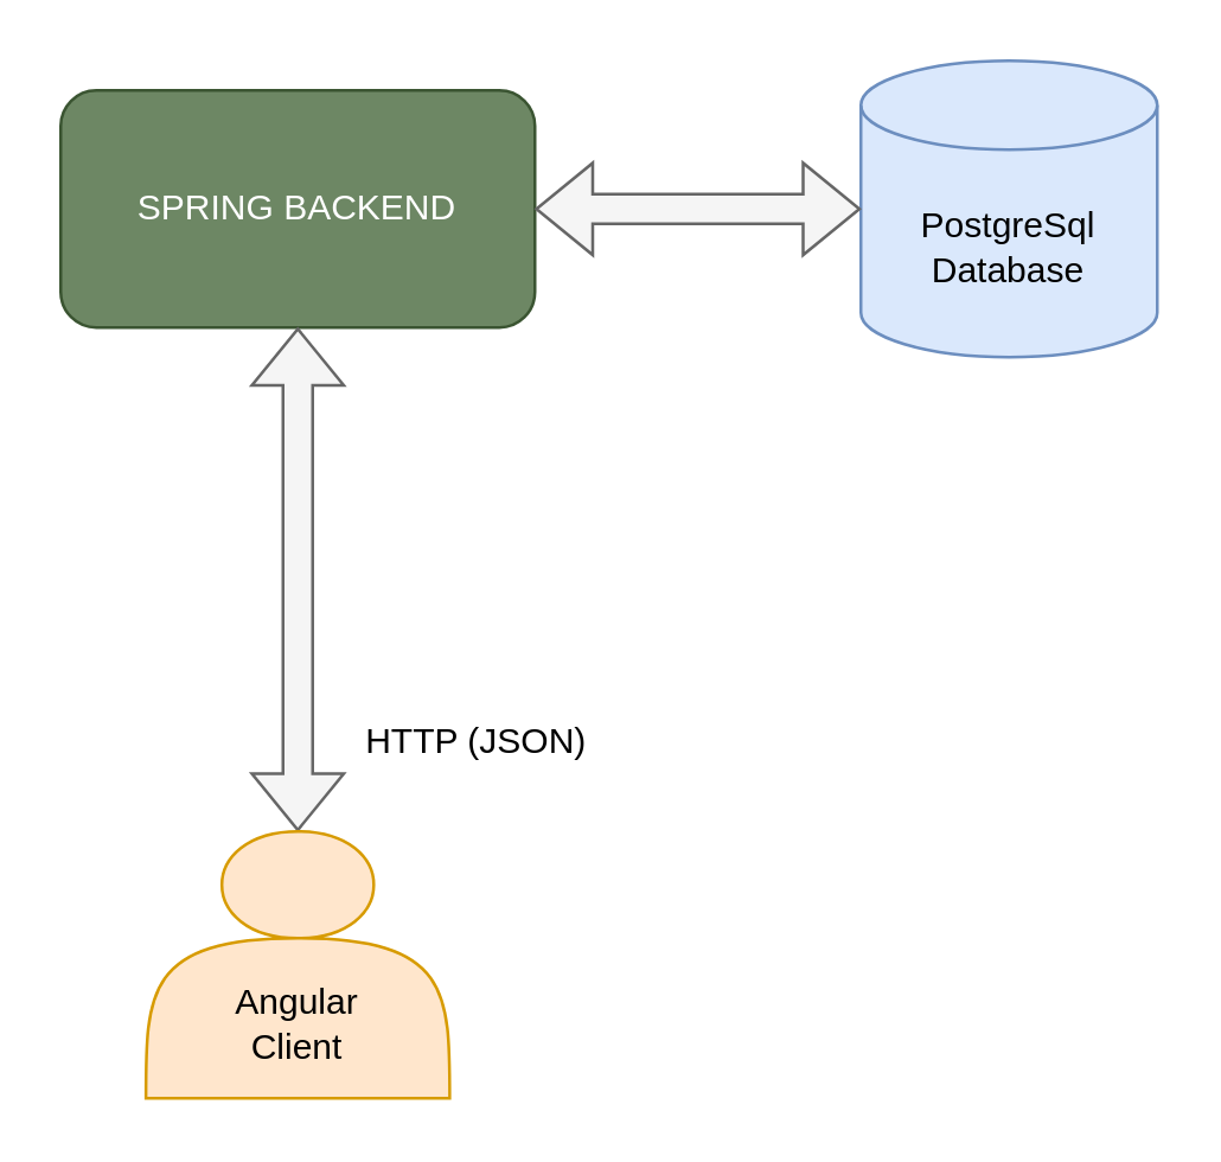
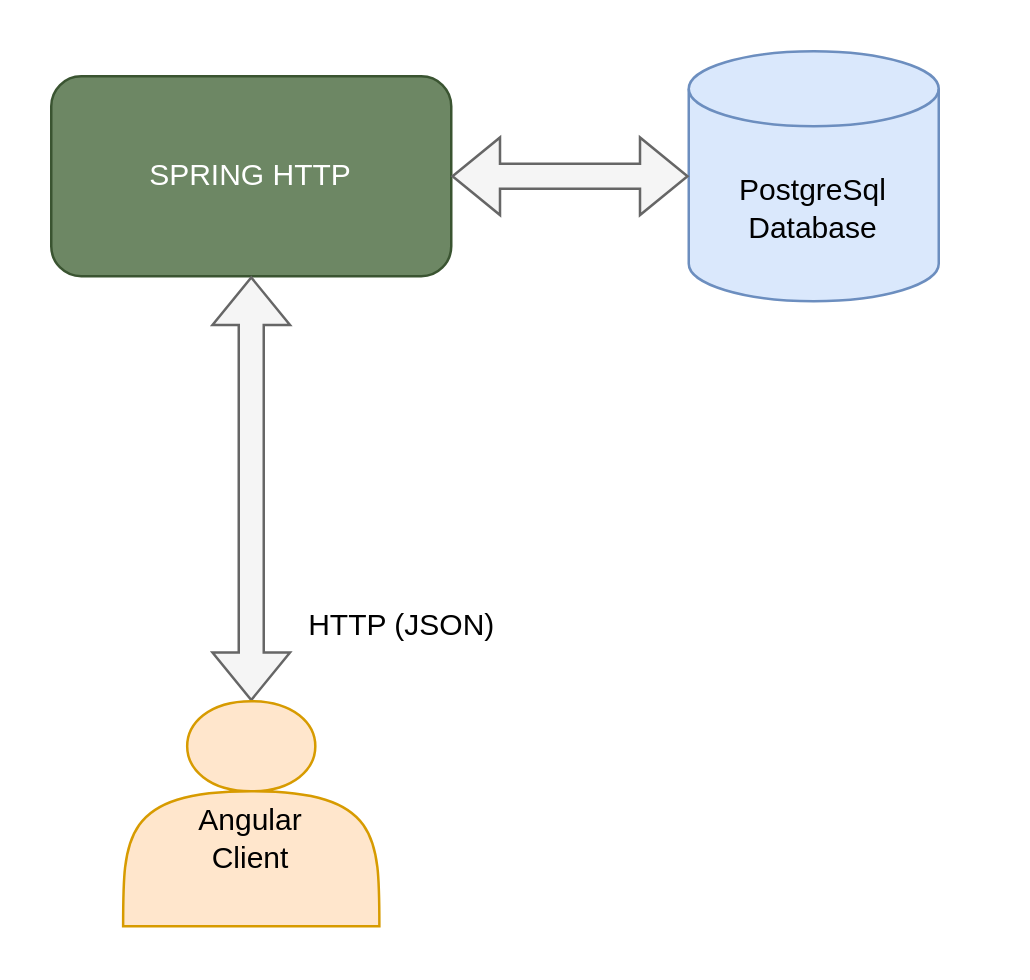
  <mxCell id="0" />
  <mxCell id="1" parent="0" />
- <mxCell id="2" value="SPRING BACKEND" style="rounded=1;whiteSpace=wrap;html=1;fillColor=#6d8764;strokeColor=#3A5431;fontColor=#ffffff;" vertex="1" parent="1"><mxGeometry x="20" y="30" width="160" height="80" as="geometry" /></mxCell>
- <mxCell id="3" value="PostgreSql&lt;br&gt;Database" style="shape=cylinder3;whiteSpace=wrap;html=1;boundedLbl=1;backgroundOutline=1;size=15;fillColor=#dae8fc;strokeColor=#6c8ebf;" vertex="1" parent="1"><mxGeometry x="290" y="20" width="100" height="100" as="geometry" /></mxCell>
+ <mxCell id="2" value="SPRING HTTP" style="rounded=1;whiteSpace=wrap;html=1;fillColor=#6d8764;strokeColor=#3A5431;fontColor=#ffffff;" vertex="1" parent="1"><mxGeometry x="20" y="30" width="160" height="80" as="geometry" /></mxCell>
+ <mxCell id="3" value="PostgreSql&lt;br&gt;Database" style="shape=cylinder3;whiteSpace=wrap;html=1;boundedLbl=1;backgroundOutline=1;size=15;fillColor=#dae8fc;strokeColor=#6c8ebf;" vertex="1" parent="1"><mxGeometry x="275" y="20" width="100" height="100" as="geometry" /></mxCell>
  <mxCell id="4" value="" style="shape=flexArrow;endArrow=classic;startArrow=classic;html=1;rounded=0;exitX=1;exitY=0.5;exitDx=0;exitDy=0;entryX=0;entryY=0.5;entryDx=0;entryDy=0;entryPerimeter=0;fillColor=#f5f5f5;strokeColor=#666666;" edge="1" parent="1" source="2" target="3"><mxGeometry width="100" height="100" relative="1" as="geometry"><mxPoint x="140" y="370" as="sourcePoint" /><mxPoint x="240" y="270" as="targetPoint" /></mxGeometry></mxCell>
  <mxCell id="5" value="" style="shape=flexArrow;endArrow=classic;startArrow=classic;html=1;rounded=0;entryX=0.5;entryY=1;entryDx=0;entryDy=0;fillColor=#f5f5f5;strokeColor=#666666;" edge="1" parent="1" target="2"><mxGeometry width="100" height="100" relative="1" as="geometry"><mxPoint x="100" y="280" as="sourcePoint" /><mxPoint x="240" y="270" as="targetPoint" /></mxGeometry></mxCell>
  <mxCell id="6" value="HTTP (JSON)" style="text;html=1;align=center;verticalAlign=middle;resizable=0;points=[];autosize=1;strokeColor=none;fillColor=none;" vertex="1" parent="1"><mxGeometry x="110" y="235" width="100" height="30" as="geometry" /></mxCell>
  <mxCell id="7" value="" style="shape=actor;whiteSpace=wrap;html=1;fillColor=#ffe6cc;strokeColor=#d79b00;" vertex="1" parent="1"><mxGeometry x="48.75" y="280" width="102.5" height="90" as="geometry" /></mxCell>
- <mxCell id="8" value="Angular Client" style="text;html=1;strokeColor=none;fillColor=none;align=center;verticalAlign=middle;whiteSpace=wrap;rounded=0;" vertex="1" parent="1"><mxGeometry x="70" y="330" width="60" height="30" as="geometry" /></mxCell>
+ <mxCell id="8" value="Angular Client" style="text;html=1;strokeColor=none;fillColor=none;align=center;verticalAlign=middle;whiteSpace=wrap;rounded=0;" vertex="1" parent="1"><mxGeometry x="70" y="320" width="60" height="30" as="geometry" /></mxCell>
